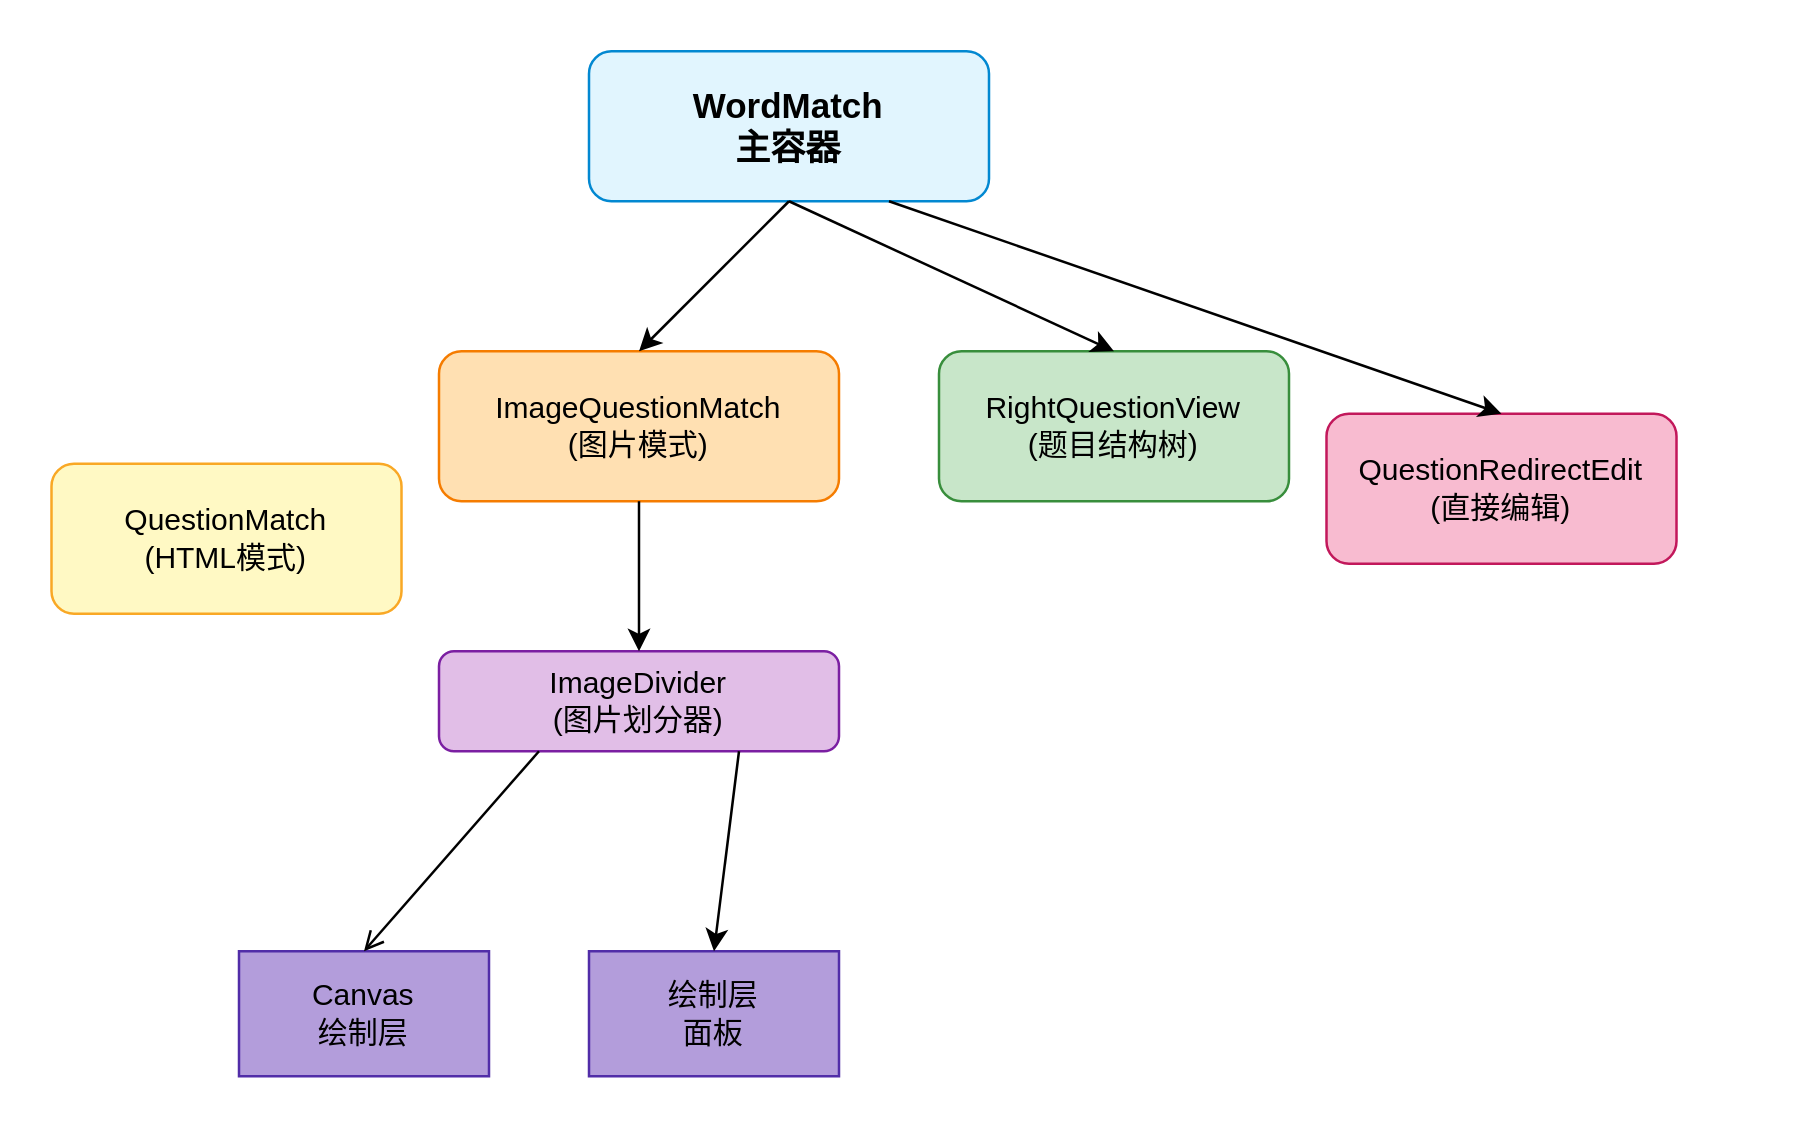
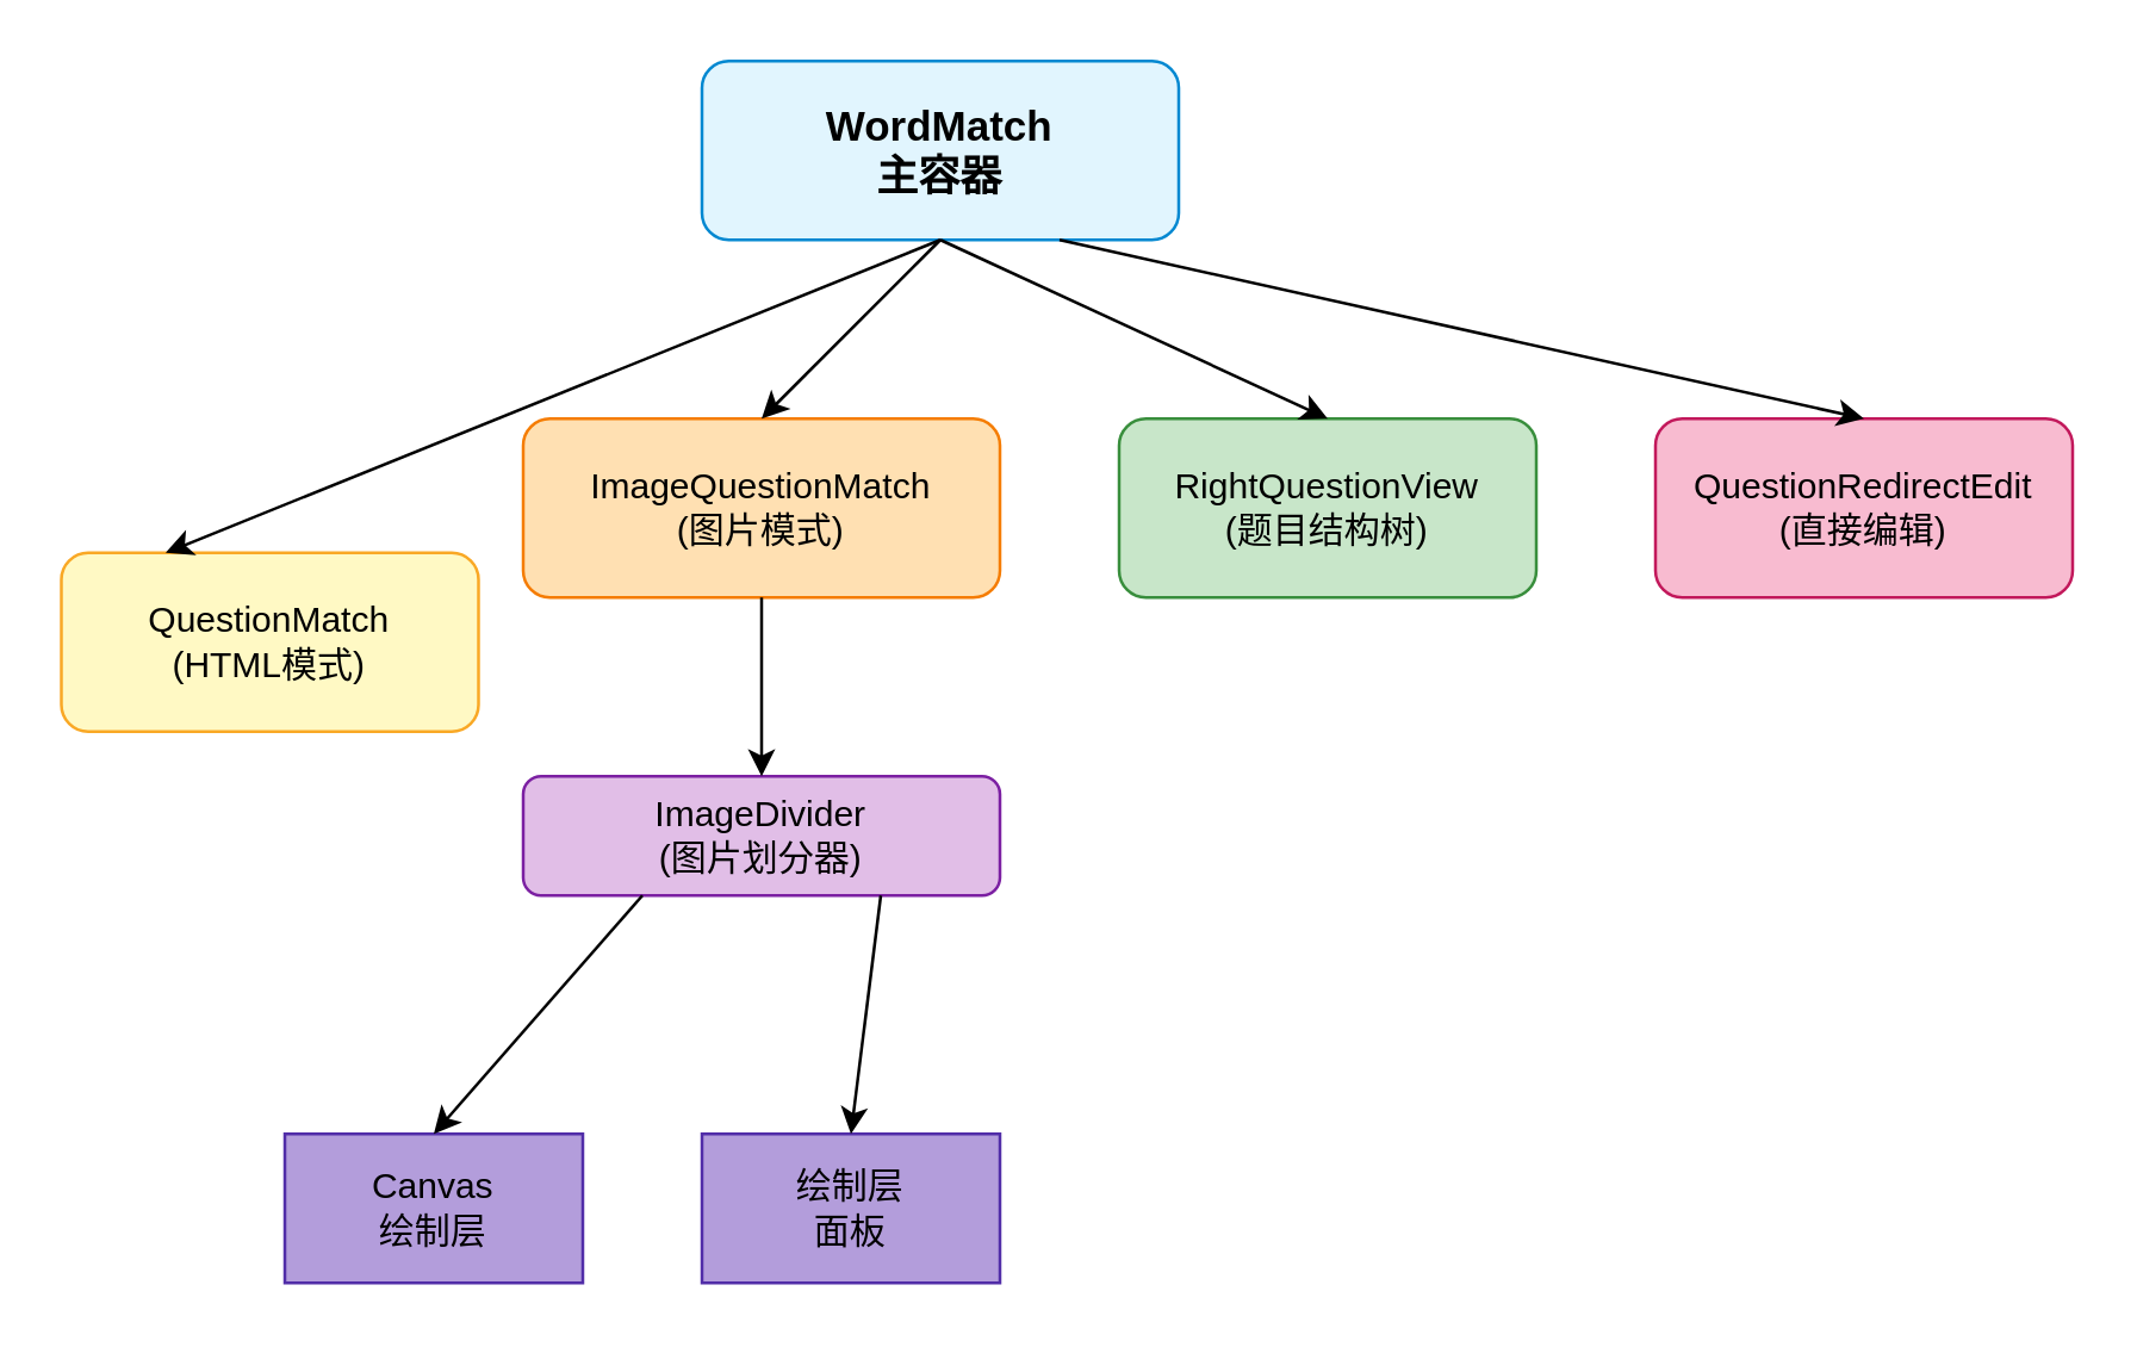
  <mxCell id="0" />
  <mxCell id="1" parent="0" />
  <mxCell id="2" value="WordMatch&#10;主容器" style="rounded=1;whiteSpace=wrap;html=1;fillColor=#E1F5FE;strokeColor=#0288D1;fontSize=14;fontStyle=1" vertex="1" parent="1"><mxGeometry x="235" y="20" width="160" height="60" as="geometry" /></mxCell>
  <mxCell id="3" value="QuestionMatch&#10;(HTML模式)" style="rounded=1;whiteSpace=wrap;html=1;fillColor=#FFF9C4;strokeColor=#F9A825;" vertex="1" parent="1"><mxGeometry x="20" y="185" width="140" height="60" as="geometry" /></mxCell>
  <mxCell id="4" value="ImageQuestionMatch&#10;(图片模式)" style="rounded=1;whiteSpace=wrap;html=1;fillColor=#FFE0B2;strokeColor=#F57C00;" vertex="1" parent="1"><mxGeometry x="175" y="140" width="160" height="60" as="geometry" /></mxCell>
  <mxCell id="5" value="RightQuestionView&#10;(题目结构树)" style="rounded=1;whiteSpace=wrap;html=1;fillColor=#C8E6C9;strokeColor=#388E3C;" vertex="1" parent="1"><mxGeometry x="375" y="140" width="140" height="60" as="geometry" /></mxCell>
- <mxCell id="6" value="QuestionRedirectEdit&#10;(直接编辑)" style="rounded=1;whiteSpace=wrap;html=1;fillColor=#F8BBD0;strokeColor=#C2185B;" vertex="1" parent="1"><mxGeometry x="530" y="165" width="140" height="60" as="geometry" /></mxCell>
+ <mxCell id="6" value="QuestionRedirectEdit&#10;(直接编辑)" style="rounded=1;whiteSpace=wrap;html=1;fillColor=#F8BBD0;strokeColor=#C2185B;" vertex="1" parent="1"><mxGeometry x="555" y="140" width="140" height="60" as="geometry" /></mxCell>
  <mxCell id="7" value="ImageDivider&#10;(图片划分器)" style="rounded=1;whiteSpace=wrap;html=1;fillColor=#E1BEE7;strokeColor=#7B1FA2;" vertex="1" parent="1"><mxGeometry x="175" y="260" width="160" height="40" as="geometry" /></mxCell>
  <mxCell id="8" value="Canvas&#10;绘制层" style="rounded=0;whiteSpace=wrap;html=1;fillColor=#B39DDB;strokeColor=#512DA8;" vertex="1" parent="1"><mxGeometry x="95" y="380" width="100" height="50" as="geometry" /></mxCell>
  <mxCell id="9" value="绘制层&#10;面板" style="rounded=0;whiteSpace=wrap;html=1;fillColor=#B39DDB;strokeColor=#512DA8;" vertex="1" parent="1"><mxGeometry x="235" y="380" width="100" height="50" as="geometry" /></mxCell>
+ <mxCell id="10" value="" style="endArrow=classic;html=1;exitX=0.5;exitY=1;entryX=0.25;entryY=0;" edge="1" parent="1" source="2" target="3"><mxGeometry relative="1" as="geometry" /></mxCell>
  <mxCell id="11" value="" style="endArrow=classic;html=1;exitX=0.5;exitY=1;entryX=0.5;entryY=0;" edge="1" parent="1" source="2" target="4"><mxGeometry relative="1" as="geometry" /></mxCell>
  <mxCell id="12" value="" style="endArrow=classic;html=1;exitX=0.5;exitY=1;entryX=0.5;entryY=0;" edge="1" parent="1" source="2" target="5"><mxGeometry relative="1" as="geometry" /></mxCell>
  <mxCell id="13" value="" style="endArrow=classic;html=1;exitX=0.75;exitY=1;entryX=0.5;entryY=0;" edge="1" parent="1" source="2" target="6"><mxGeometry relative="1" as="geometry" /></mxCell>
  <mxCell id="14" value="" style="endArrow=classic;html=1;exitX=0.5;exitY=1;entryX=0.5;entryY=0;" edge="1" parent="1" source="4" target="7"><mxGeometry relative="1" as="geometry" /></mxCell>
- <mxCell id="15" value="" style="endArrow=open;html=1;exitX=0.25;exitY=1;entryX=0.5;entryY=0;" edge="1" parent="1" source="7" target="8"><mxGeometry relative="1" as="geometry" /></mxCell>
+ <mxCell id="15" value="" style="endArrow=classic;html=1;exitX=0.25;exitY=1;entryX=0.5;entryY=0;" edge="1" parent="1" source="7" target="8"><mxGeometry relative="1" as="geometry" /></mxCell>
  <mxCell id="16" value="" style="endArrow=classic;html=1;exitX=0.75;exitY=1;entryX=0.5;entryY=0;" edge="1" parent="1" source="7" target="9"><mxGeometry relative="1" as="geometry" /></mxCell>
